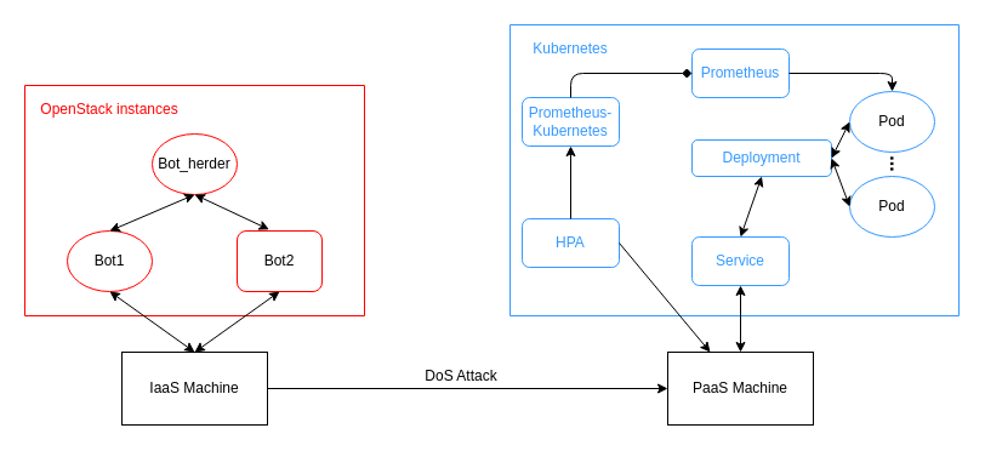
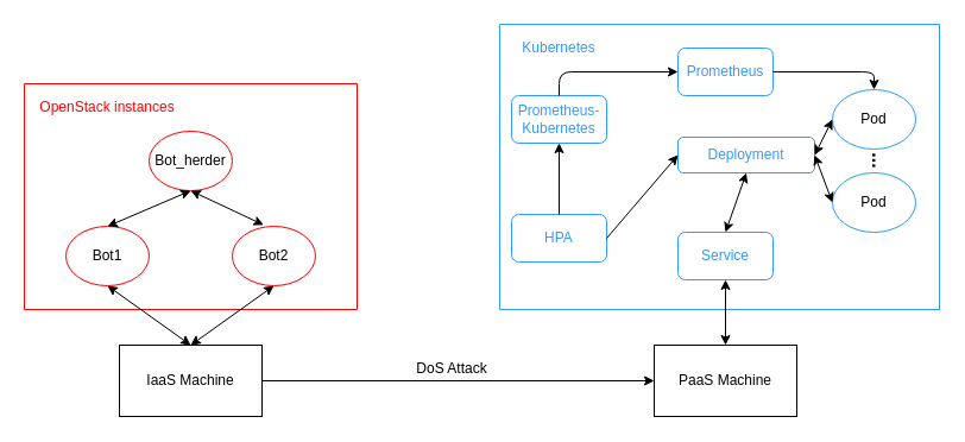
  <mxCell id="0" />
  <mxCell id="1" parent="0" />
  <mxCell id="2" value="IaaS Machine" style="rounded=0;whiteSpace=wrap;html=1;" vertex="1" parent="1"><mxGeometry x="100" y="290" width="120" height="60" as="geometry" /></mxCell>
  <mxCell id="3" value="" style="endArrow=none;html=1;strokeColor=#FF0000;" edge="1" parent="1"><mxGeometry width="50" height="50" relative="1" as="geometry"><mxPoint x="20" y="260" as="sourcePoint" /><mxPoint x="300" y="260" as="targetPoint" /></mxGeometry></mxCell>
  <mxCell id="4" value="" style="endArrow=none;html=1;strokeColor=#FF0000;" edge="1" parent="1"><mxGeometry width="50" height="50" relative="1" as="geometry"><mxPoint x="20" y="260" as="sourcePoint" /><mxPoint x="20" y="70" as="targetPoint" /></mxGeometry></mxCell>
  <mxCell id="5" value="" style="endArrow=none;html=1;strokeColor=#FF0000;" edge="1" parent="1"><mxGeometry width="50" height="50" relative="1" as="geometry"><mxPoint x="300" y="260" as="sourcePoint" /><mxPoint x="300" y="70" as="targetPoint" /></mxGeometry></mxCell>
  <mxCell id="6" value="Bot_herder" style="ellipse;whiteSpace=wrap;html=1;strokeColor=#FF0000;" vertex="1" parent="1"><mxGeometry x="125" y="110" width="70" height="50" as="geometry" /></mxCell>
  <mxCell id="7" value="Bot1" style="ellipse;whiteSpace=wrap;html=1;strokeColor=#FF0000;" vertex="1" parent="1"><mxGeometry x="55" y="190" width="70" height="50" as="geometry" /></mxCell>
- <mxCell id="8" value="Bot2" style="whiteSpace=wrap;html=1;strokeColor=#FF0000;rounded=1;" vertex="1" parent="1"><mxGeometry x="195" y="190" width="70" height="50" as="geometry" /></mxCell>
+ <mxCell id="8" value="Bot2" style="ellipse;whiteSpace=wrap;html=1;strokeColor=#FF0000;" vertex="1" parent="1"><mxGeometry x="195" y="190" width="70" height="50" as="geometry" /></mxCell>
  <mxCell id="9" value="" style="endArrow=classic;startArrow=classic;html=1;entryX=0.5;entryY=0;entryDx=0;entryDy=0;" edge="1" parent="1" target="2"><mxGeometry width="50" height="50" relative="1" as="geometry"><mxPoint x="90" y="240" as="sourcePoint" /><mxPoint x="310" y="330" as="targetPoint" /></mxGeometry></mxCell>
  <mxCell id="10" value="" style="endArrow=classic;startArrow=classic;html=1;exitX=0.5;exitY=0;exitDx=0;exitDy=0;entryX=0.5;entryY=1;entryDx=0;entryDy=0;" edge="1" parent="1" source="2" target="8"><mxGeometry width="50" height="50" relative="1" as="geometry"><mxPoint x="260" y="380" as="sourcePoint" /><mxPoint x="310" y="330" as="targetPoint" /></mxGeometry></mxCell>
  <mxCell id="11" value="" style="endArrow=classic;startArrow=classic;html=1;exitX=0.5;exitY=0;exitDx=0;exitDy=0;entryX=0.5;entryY=1;entryDx=0;entryDy=0;" edge="1" parent="1" source="7" target="6"><mxGeometry width="50" height="50" relative="1" as="geometry"><mxPoint x="260" y="380" as="sourcePoint" /><mxPoint x="310" y="330" as="targetPoint" /></mxGeometry></mxCell>
  <mxCell id="12" value="" style="endArrow=classic;startArrow=classic;html=1;exitX=0.5;exitY=1;exitDx=0;exitDy=0;entryX=0.377;entryY=-0.023;entryDx=0;entryDy=0;entryPerimeter=0;" edge="1" parent="1" source="6" target="8"><mxGeometry width="50" height="50" relative="1" as="geometry"><mxPoint x="260" y="380" as="sourcePoint" /><mxPoint x="310" y="330" as="targetPoint" /></mxGeometry></mxCell>
  <mxCell id="13" value="" style="endArrow=none;html=1;strokeColor=#FF0000;" edge="1" parent="1"><mxGeometry width="50" height="50" relative="1" as="geometry"><mxPoint x="20" y="70" as="sourcePoint" /><mxPoint x="300" y="70" as="targetPoint" /></mxGeometry></mxCell>
  <mxCell id="14" value="OpenStack instances" style="text;html=1;strokeColor=none;fillColor=none;align=center;verticalAlign=middle;whiteSpace=wrap;rounded=0;fontColor=#FF0000;" vertex="1" parent="1"><mxGeometry x="25" y="80" width="130" height="20" as="geometry" /></mxCell>
  <mxCell id="15" value="PaaS Machine" style="rounded=0;whiteSpace=wrap;html=1;" vertex="1" parent="1"><mxGeometry x="550" y="290" width="120" height="60" as="geometry" /></mxCell>
  <mxCell id="16" value="Pod" style="ellipse;whiteSpace=wrap;html=1;strokeColor=#3399FF;" vertex="1" parent="1"><mxGeometry x="700" y="75" width="70" height="50" as="geometry" /></mxCell>
  <mxCell id="17" value="Pod" style="ellipse;whiteSpace=wrap;html=1;strokeColor=#3399FF;" vertex="1" parent="1"><mxGeometry x="700" y="145" width="70" height="50" as="geometry" /></mxCell>
  <mxCell id="18" value="&lt;font color=&quot;#000000&quot;&gt;&lt;span style=&quot;font-size: 16px&quot;&gt;&lt;b&gt;...&lt;br&gt;&lt;/b&gt;&lt;/span&gt;&lt;/font&gt;" style="text;html=1;strokeColor=none;fillColor=none;align=center;verticalAlign=middle;whiteSpace=wrap;rounded=0;fontColor=#FF0000;rotation=90;" vertex="1" parent="1"><mxGeometry x="720" y="125" width="40" height="20" as="geometry" /></mxCell>
  <mxCell id="19" value="&lt;font color=&quot;#3399ff&quot;&gt;Deployment&lt;/font&gt;" style="rounded=1;whiteSpace=wrap;html=1;fontColor=#FF0000;strokeColor=#3399FF;" vertex="1" parent="1"><mxGeometry x="570" y="115" width="115" height="30" as="geometry" /></mxCell>
  <mxCell id="20" value="&lt;font color=&quot;#3399ff&quot;&gt;Service&lt;/font&gt;" style="rounded=1;whiteSpace=wrap;html=1;fontColor=#FF0000;strokeColor=#3399FF;" vertex="1" parent="1"><mxGeometry x="570" y="195" width="80" height="40" as="geometry" /></mxCell>
  <mxCell id="21" value="&lt;font color=&quot;#3399ff&quot;&gt;HPA&lt;/font&gt;" style="rounded=1;whiteSpace=wrap;html=1;fontColor=#FF0000;strokeColor=#3399FF;" vertex="1" parent="1"><mxGeometry x="430" y="180" width="80" height="40" as="geometry" /></mxCell>
  <mxCell id="22" value="" style="endArrow=none;html=1;strokeColor=#3399FF;" edge="1" parent="1"><mxGeometry width="50" height="50" relative="1" as="geometry"><mxPoint x="420" y="260" as="sourcePoint" /><mxPoint x="790" y="260" as="targetPoint" /></mxGeometry></mxCell>
  <mxCell id="23" value="&lt;font color=&quot;#3399ff&quot;&gt;Prometheus&lt;/font&gt;" style="rounded=1;whiteSpace=wrap;html=1;fontColor=#FF0000;strokeColor=#3399FF;" vertex="1" parent="1"><mxGeometry x="570" y="40" width="80" height="40" as="geometry" /></mxCell>
  <mxCell id="24" value="&lt;font color=&quot;#3399ff&quot;&gt;Prometheus-Kubernetes&lt;/font&gt;" style="rounded=1;whiteSpace=wrap;html=1;fontColor=#FF0000;strokeColor=#3399FF;" vertex="1" parent="1"><mxGeometry x="430" y="80" width="80" height="40" as="geometry" /></mxCell>
  <mxCell id="25" value="" style="endArrow=classic;startArrow=classic;html=1;fontColor=#FF0000;entryX=0;entryY=0.5;entryDx=0;entryDy=0;exitX=1;exitY=0.5;exitDx=0;exitDy=0;" edge="1" parent="1" source="19" target="16"><mxGeometry width="50" height="50" relative="1" as="geometry"><mxPoint x="340" y="240" as="sourcePoint" /><mxPoint x="390" y="190" as="targetPoint" /></mxGeometry></mxCell>
  <mxCell id="26" value="" style="endArrow=classic;startArrow=classic;html=1;fontColor=#FF0000;strokeColor=#000000;entryX=0;entryY=0.5;entryDx=0;entryDy=0;exitX=1;exitY=0.5;exitDx=0;exitDy=0;" edge="1" parent="1" source="19" target="17"><mxGeometry width="50" height="50" relative="1" as="geometry"><mxPoint x="340" y="240" as="sourcePoint" /><mxPoint x="390" y="190" as="targetPoint" /></mxGeometry></mxCell>
  <mxCell id="27" value="" style="endArrow=classic;startArrow=classic;html=1;fontColor=#FF0000;strokeColor=#000000;entryX=0.5;entryY=1;entryDx=0;entryDy=0;exitX=0.5;exitY=0;exitDx=0;exitDy=0;" edge="1" parent="1" source="20" target="19"><mxGeometry width="50" height="50" relative="1" as="geometry"><mxPoint x="340" y="140" as="sourcePoint" /><mxPoint x="390" y="90" as="targetPoint" /></mxGeometry></mxCell>
- <mxCell id="28" value="" style="endArrow=classic;html=1;fontColor=#FF0000;strokeColor=#000000;exitX=1;exitY=0.5;exitDx=0;exitDy=0;" edge="1" parent="1" source="21" target="15"><mxGeometry width="50" height="50" relative="1" as="geometry"><mxPoint x="340" y="140" as="sourcePoint" /><mxPoint x="390" y="90" as="targetPoint" /></mxGeometry></mxCell>
+ <mxCell id="28" value="" style="endArrow=classic;html=1;fontColor=#FF0000;strokeColor=#000000;exitX=1;exitY=0.5;exitDx=0;exitDy=0;entryX=0;entryY=0.5;entryDx=0;entryDy=0;" edge="1" parent="1" source="21" target="19"><mxGeometry width="50" height="50" relative="1" as="geometry"><mxPoint x="340" y="140" as="sourcePoint" /><mxPoint x="390" y="90" as="targetPoint" /></mxGeometry></mxCell>
  <mxCell id="29" value="" style="endArrow=classic;html=1;fontColor=#FF0000;strokeColor=#000000;exitX=0.5;exitY=0;exitDx=0;exitDy=0;" edge="1" parent="1" source="21"><mxGeometry width="50" height="50" relative="1" as="geometry"><mxPoint x="340" y="140" as="sourcePoint" /><mxPoint x="470" y="120" as="targetPoint" /></mxGeometry></mxCell>
  <mxCell id="30" value="" style="endArrow=classic;html=1;fontColor=#FF0000;strokeColor=#000000;entryX=0.5;entryY=0;entryDx=0;entryDy=0;exitX=1;exitY=0.5;exitDx=0;exitDy=0;" edge="1" parent="1" source="23" target="16"><mxGeometry width="50" height="50" relative="1" as="geometry"><mxPoint x="340" y="140" as="sourcePoint" /><mxPoint x="390" y="90" as="targetPoint" /><Array as="points"><mxPoint x="735" y="60" /></Array></mxGeometry></mxCell>
- <mxCell id="31" value="" style="endArrow=diamond;html=1;fontColor=#FF0000;strokeColor=#000000;entryX=0;entryY=0.5;entryDx=0;entryDy=0;exitX=0.5;exitY=0;exitDx=0;exitDy=0;" edge="1" parent="1" source="24" target="23"><mxGeometry width="50" height="50" relative="1" as="geometry"><mxPoint x="340" y="140" as="sourcePoint" /><mxPoint x="390" y="90" as="targetPoint" /><Array as="points"><mxPoint x="470" y="60" /></Array></mxGeometry></mxCell>
+ <mxCell id="31" value="" style="endArrow=classic;html=1;fontColor=#FF0000;strokeColor=#000000;entryX=0;entryY=0.5;entryDx=0;entryDy=0;exitX=0.5;exitY=0;exitDx=0;exitDy=0;" edge="1" parent="1" source="24" target="23"><mxGeometry width="50" height="50" relative="1" as="geometry"><mxPoint x="340" y="140" as="sourcePoint" /><mxPoint x="390" y="90" as="targetPoint" /><Array as="points"><mxPoint x="470" y="60" /></Array></mxGeometry></mxCell>
  <mxCell id="32" value="" style="endArrow=classic;startArrow=classic;html=1;fontColor=#FF0000;strokeColor=#000000;entryX=0.5;entryY=0;entryDx=0;entryDy=0;exitX=0.5;exitY=1;exitDx=0;exitDy=0;" edge="1" parent="1" source="20" target="15"><mxGeometry width="50" height="50" relative="1" as="geometry"><mxPoint x="340" y="280" as="sourcePoint" /><mxPoint x="390" y="230" as="targetPoint" /></mxGeometry></mxCell>
  <mxCell id="33" value="" style="endArrow=none;html=1;fontColor=#FF0000;strokeColor=#3399FF;" edge="1" parent="1"><mxGeometry width="50" height="50" relative="1" as="geometry"><mxPoint x="420" y="20" as="sourcePoint" /><mxPoint x="420" y="260" as="targetPoint" /></mxGeometry></mxCell>
  <mxCell id="34" value="" style="endArrow=none;html=1;fontColor=#FF0000;strokeColor=#3399FF;" edge="1" parent="1"><mxGeometry width="50" height="50" relative="1" as="geometry"><mxPoint x="790" y="20" as="sourcePoint" /><mxPoint x="790" y="260" as="targetPoint" /></mxGeometry></mxCell>
  <mxCell id="35" value="" style="endArrow=none;html=1;fontColor=#FF0000;strokeColor=#3399FF;" edge="1" parent="1"><mxGeometry width="50" height="50" relative="1" as="geometry"><mxPoint x="420" y="20" as="sourcePoint" /><mxPoint x="790" y="20" as="targetPoint" /></mxGeometry></mxCell>
  <mxCell id="36" value="&lt;font color=&quot;#3399ff&quot;&gt;Kubernetes&lt;/font&gt;" style="text;html=1;strokeColor=none;fillColor=none;align=center;verticalAlign=middle;whiteSpace=wrap;rounded=0;fontColor=#FF0000;" vertex="1" parent="1"><mxGeometry x="430" y="30" width="80" height="20" as="geometry" /></mxCell>
  <mxCell id="37" value="" style="endArrow=classic;html=1;fontColor=#FF0000;entryX=0;entryY=0.5;entryDx=0;entryDy=0;exitX=1;exitY=0.5;exitDx=0;exitDy=0;" edge="1" parent="1" source="2" target="15"><mxGeometry width="50" height="50" relative="1" as="geometry"><mxPoint x="340" y="280" as="sourcePoint" /><mxPoint x="390" y="230" as="targetPoint" /></mxGeometry></mxCell>
  <mxCell id="38" value="&lt;font color=&quot;#000000&quot;&gt;DoS Attack&lt;/font&gt;" style="text;html=1;strokeColor=none;fillColor=none;align=center;verticalAlign=middle;whiteSpace=wrap;rounded=0;fontColor=#FF0000;" vertex="1" parent="1"><mxGeometry x="340" y="300" width="80" height="20" as="geometry" /></mxCell>
